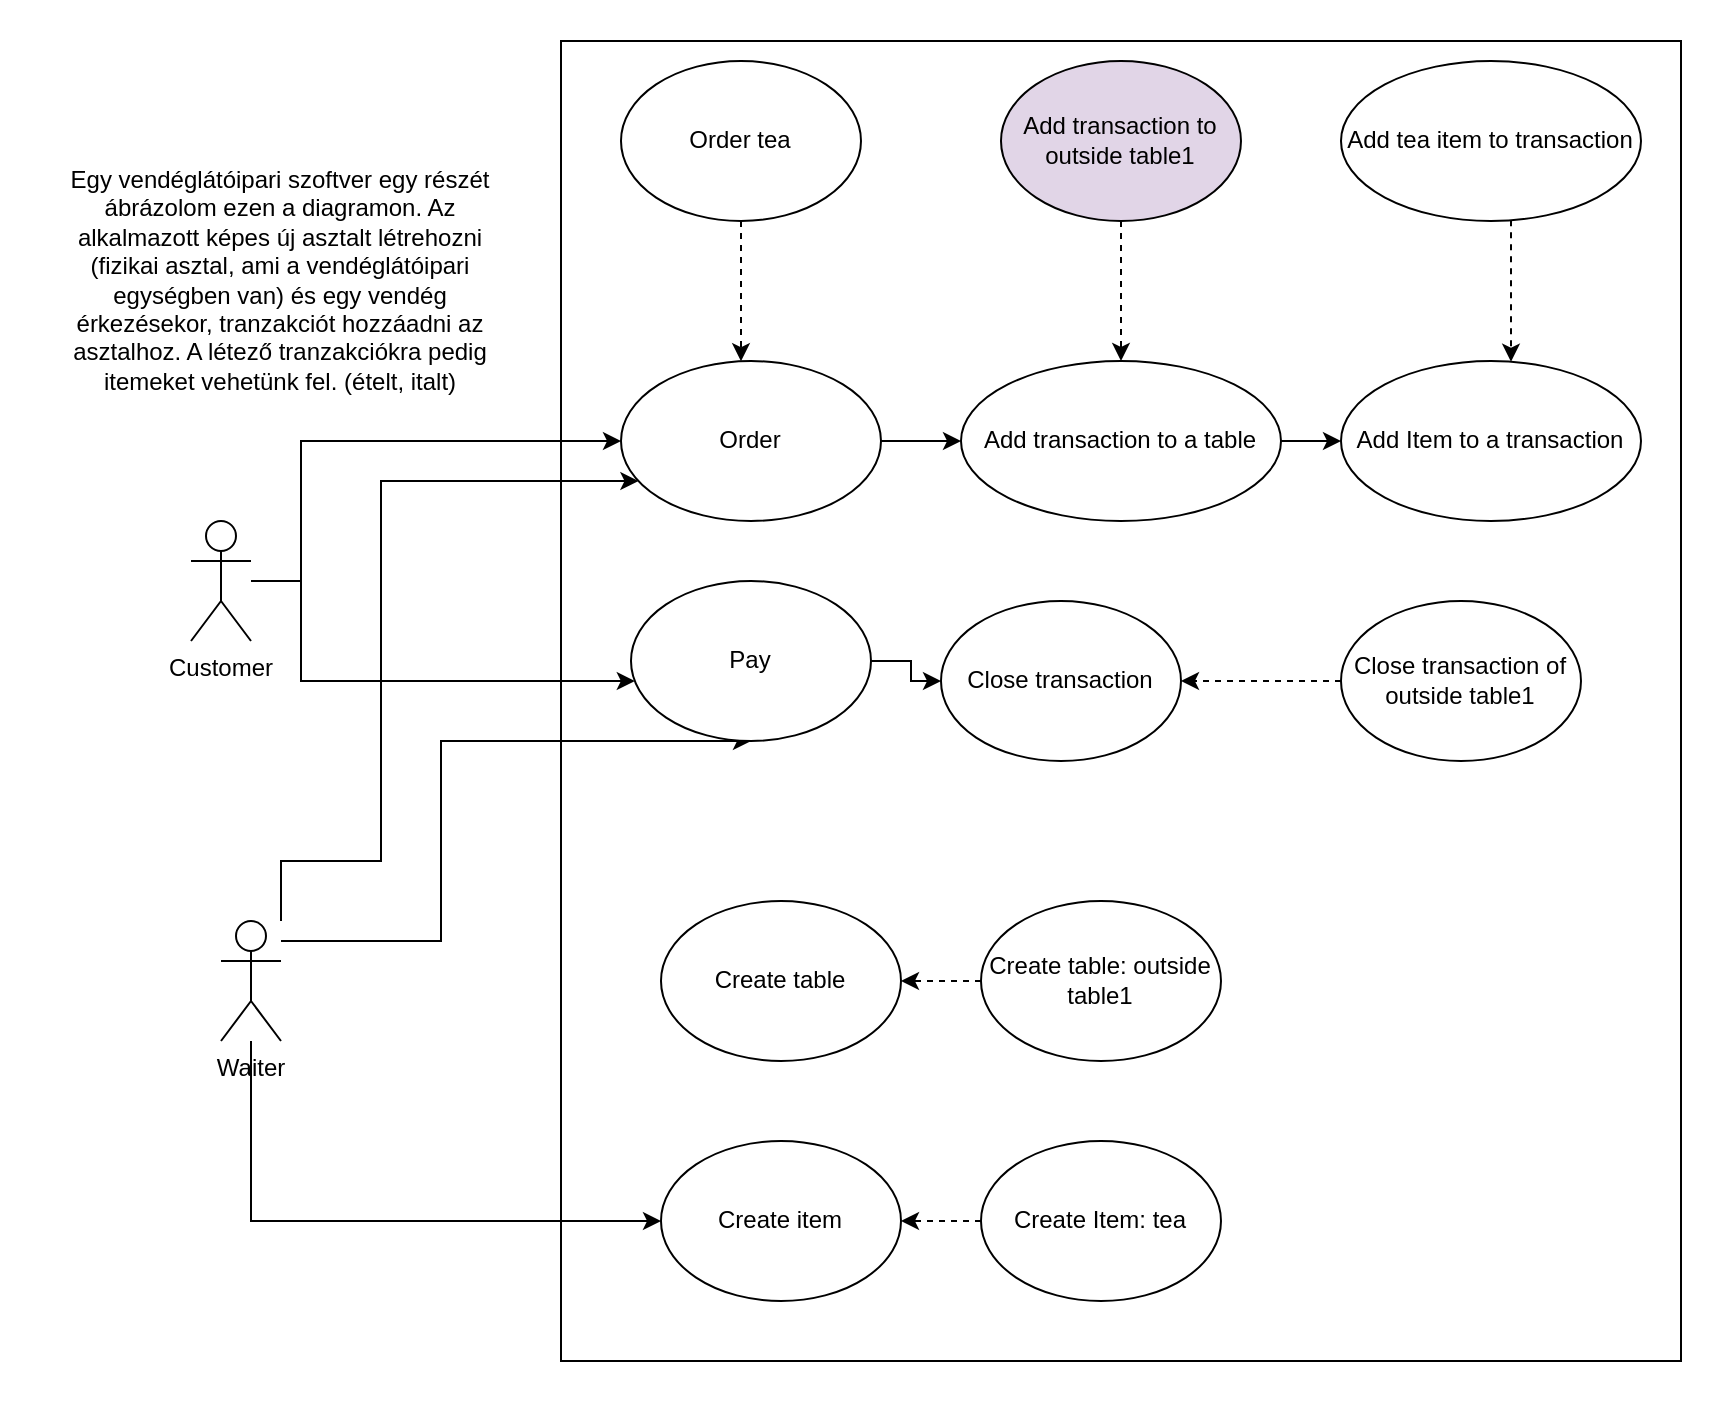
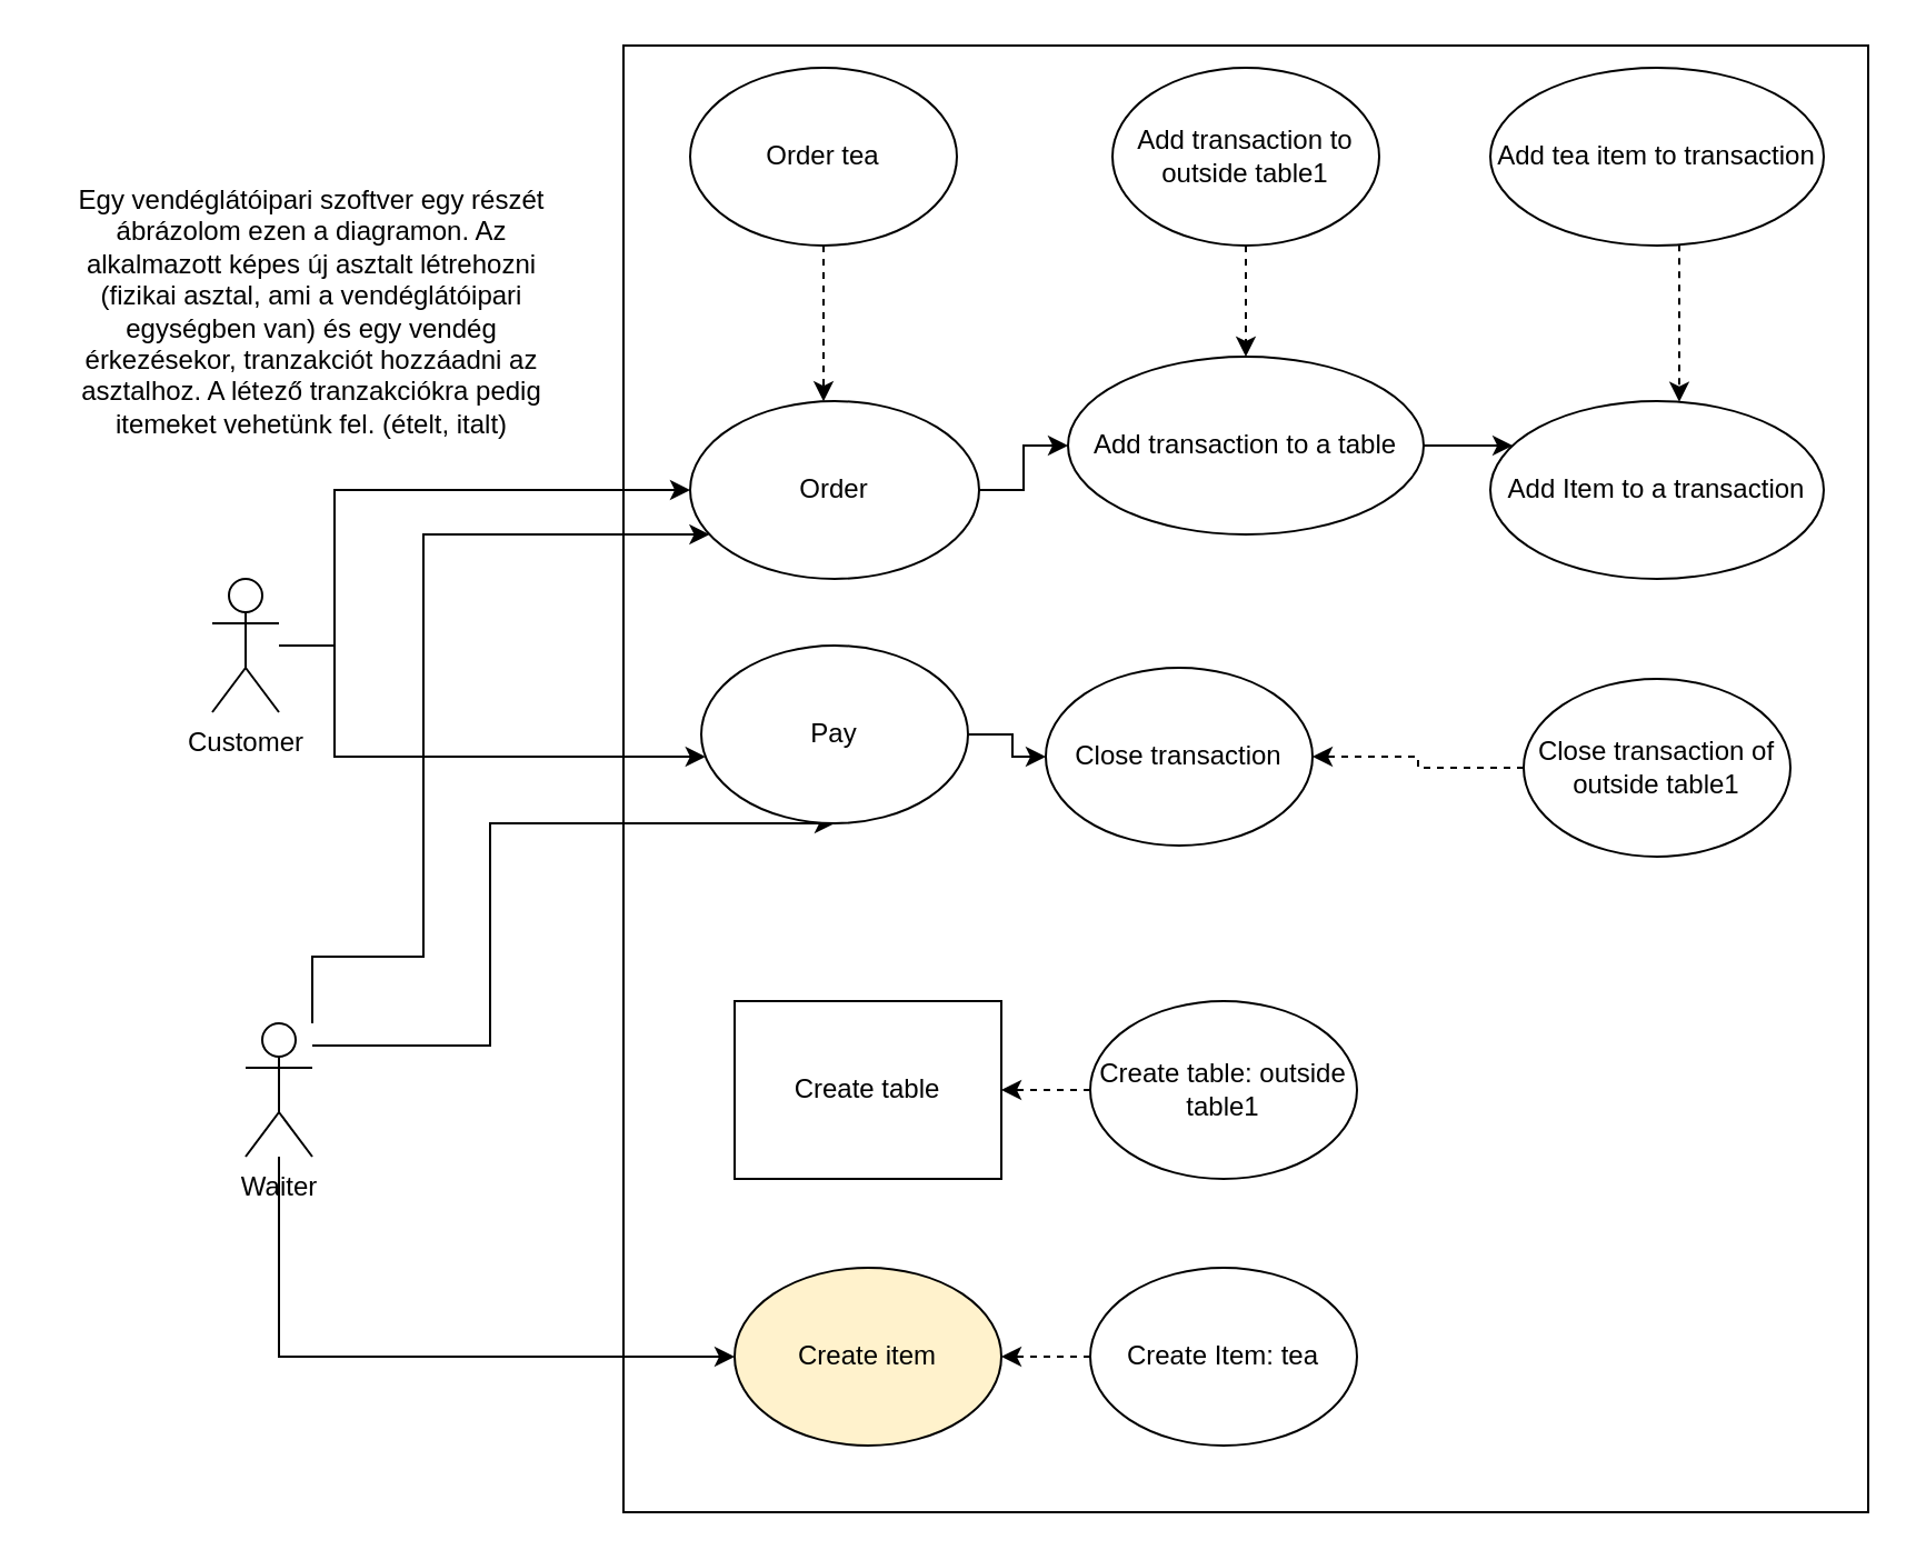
  <mxCell id="0" />
  <mxCell id="1" parent="0" />
  <mxCell id="2" value="" style="rounded=0;whiteSpace=wrap;html=1;" vertex="1" parent="1"><mxGeometry x="280" y="20" width="560" height="660" as="geometry" /></mxCell>
  <mxCell id="3" style="edgeStyle=orthogonalEdgeStyle;rounded=0;orthogonalLoop=1;jettySize=auto;html=1;" edge="1" parent="1" source="6" target="8"><mxGeometry relative="1" as="geometry"><Array as="points"><mxPoint x="125" y="610" /></Array></mxGeometry></mxCell>
  <mxCell id="4" style="edgeStyle=orthogonalEdgeStyle;rounded=0;orthogonalLoop=1;jettySize=auto;html=1;" edge="1" parent="1" source="6" target="15"><mxGeometry relative="1" as="geometry"><Array as="points"><mxPoint x="140" y="430" /><mxPoint x="190" y="430" /><mxPoint x="190" y="240" /></Array></mxGeometry></mxCell>
  <mxCell id="5" style="edgeStyle=orthogonalEdgeStyle;rounded=0;orthogonalLoop=1;jettySize=auto;html=1;" edge="1" parent="1" source="6" target="19"><mxGeometry relative="1" as="geometry"><Array as="points"><mxPoint x="220" y="470" /><mxPoint x="220" y="370" /></Array></mxGeometry></mxCell>
  <mxCell id="6" value="Waiter" style="shape=umlActor;verticalLabelPosition=bottom;verticalAlign=top;html=1;outlineConnect=0;" vertex="1" parent="1"><mxGeometry x="110" y="460" width="30" height="60" as="geometry" /></mxCell>
- <mxCell id="7" value="Create table" style="ellipse;whiteSpace=wrap;html=1;" vertex="1" parent="1"><mxGeometry x="330" y="450" width="120" height="80" as="geometry" /></mxCell>
- <mxCell id="8" value="Create item" style="ellipse;whiteSpace=wrap;html=1;" vertex="1" parent="1"><mxGeometry x="330" y="570" width="120" height="80" as="geometry" /></mxCell>
+ <mxCell id="7" value="Create table" style="whiteSpace=wrap;html=1;rounded=0;" vertex="1" parent="1"><mxGeometry x="330" y="450" width="120" height="80" as="geometry" /></mxCell>
+ <mxCell id="8" value="Create item" style="ellipse;whiteSpace=wrap;html=1;fillColor=#fff2cc;" vertex="1" parent="1"><mxGeometry x="330" y="570" width="120" height="80" as="geometry" /></mxCell>
  <mxCell id="9" style="edgeStyle=orthogonalEdgeStyle;rounded=0;orthogonalLoop=1;jettySize=auto;html=1;" edge="1" parent="1" source="10" target="11"><mxGeometry relative="1" as="geometry"><Array as="points"><mxPoint x="680" y="231" /><mxPoint x="680" y="231" /></Array></mxGeometry></mxCell>
- <mxCell id="10" value="Add transaction to a table" style="ellipse;whiteSpace=wrap;html=1;" vertex="1" parent="1"><mxGeometry x="480" y="180" width="160" height="80" as="geometry" /></mxCell>
+ <mxCell id="10" value="Add transaction to a table" style="ellipse;whiteSpace=wrap;html=1;" vertex="1" parent="1"><mxGeometry x="480" y="160" width="160" height="80" as="geometry" /></mxCell>
  <mxCell id="11" value="Add Item to a transaction" style="ellipse;whiteSpace=wrap;html=1;" vertex="1" parent="1"><mxGeometry x="670" y="180" width="150" height="80" as="geometry" /></mxCell>
  <mxCell id="12" value="Close transaction" style="ellipse;whiteSpace=wrap;html=1;" vertex="1" parent="1"><mxGeometry x="470" y="300" width="120" height="80" as="geometry" /></mxCell>
  <mxCell id="13" value="Egy vendéglátóipari szoftver egy részét ábrázolom ezen a diagramon. Az alkalmazott képes új asztalt létrehozni (fizikai asztal, ami a vendéglátóipari egységben van) és egy vendég érkezésekor, tranzakciót hozzáadni az asztalhoz. A létező tranzakciókra pedig itemeket vehetünk fel. (ételt, italt)" style="text;html=1;strokeColor=none;fillColor=none;align=center;verticalAlign=middle;whiteSpace=wrap;rounded=0;" vertex="1" parent="1"><mxGeometry y="80" width="240" height="120" as="geometry" x="20" /></mxCell>
  <mxCell id="14" style="edgeStyle=orthogonalEdgeStyle;rounded=0;orthogonalLoop=1;jettySize=auto;html=1;" edge="1" parent="1" source="15" target="10"><mxGeometry relative="1" as="geometry" /></mxCell>
  <mxCell id="15" value="Order" style="ellipse;whiteSpace=wrap;html=1;" vertex="1" parent="1"><mxGeometry x="310" y="180" width="130" height="80" as="geometry" /></mxCell>
  <mxCell id="16" style="edgeStyle=orthogonalEdgeStyle;rounded=0;orthogonalLoop=1;jettySize=auto;html=1;dashed=1;" edge="1" parent="1" source="17" target="15"><mxGeometry relative="1" as="geometry"><Array as="points"><mxPoint x="370" y="160" /><mxPoint x="370" y="160" /></Array></mxGeometry></mxCell>
  <mxCell id="17" value="Order tea" style="ellipse;whiteSpace=wrap;html=1;" vertex="1" parent="1"><mxGeometry x="310" y="30" width="120" height="80" as="geometry" /></mxCell>
  <mxCell id="18" style="edgeStyle=orthogonalEdgeStyle;rounded=0;orthogonalLoop=1;jettySize=auto;html=1;" edge="1" parent="1" source="19" target="12"><mxGeometry relative="1" as="geometry" /></mxCell>
  <mxCell id="19" value="Pay" style="ellipse;whiteSpace=wrap;html=1;" vertex="1" parent="1"><mxGeometry x="315" y="290" width="120" height="80" as="geometry" /></mxCell>
  <mxCell id="20" style="edgeStyle=orthogonalEdgeStyle;rounded=0;orthogonalLoop=1;jettySize=auto;html=1;dashed=1;" edge="1" parent="1" source="21" target="11"><mxGeometry relative="1" as="geometry"><Array as="points"><mxPoint x="755" y="160" /><mxPoint x="755" y="160" /></Array></mxGeometry></mxCell>
  <mxCell id="21" value="Add tea item to transaction" style="ellipse;whiteSpace=wrap;html=1;" vertex="1" parent="1"><mxGeometry x="670" y="30" width="150" height="80" as="geometry" /></mxCell>
  <mxCell id="22" style="edgeStyle=orthogonalEdgeStyle;rounded=0;orthogonalLoop=1;jettySize=auto;html=1;" edge="1" parent="1" source="24" target="15"><mxGeometry relative="1" as="geometry"><Array as="points"><mxPoint x="150" y="290" /><mxPoint x="150" y="220" /></Array></mxGeometry></mxCell>
  <mxCell id="23" style="edgeStyle=orthogonalEdgeStyle;rounded=0;orthogonalLoop=1;jettySize=auto;html=1;" edge="1" parent="1" source="24" target="19"><mxGeometry relative="1" as="geometry"><Array as="points"><mxPoint x="150" y="290" /><mxPoint x="150" y="340" /></Array></mxGeometry></mxCell>
  <mxCell id="24" value="Customer" style="shape=umlActor;verticalLabelPosition=bottom;verticalAlign=top;html=1;outlineConnect=0;" vertex="1" parent="1"><mxGeometry x="95" y="260" width="30" height="60" as="geometry" /></mxCell>
  <mxCell id="25" style="edgeStyle=orthogonalEdgeStyle;rounded=0;orthogonalLoop=1;jettySize=auto;html=1;dashed=1;" edge="1" parent="1" source="26" target="10"><mxGeometry relative="1" as="geometry" /></mxCell>
- <mxCell id="26" value="Add transaction to outside table1" style="ellipse;whiteSpace=wrap;html=1;fillColor=#e1d5e7;" vertex="1" parent="1"><mxGeometry x="500" y="30" width="120" height="80" as="geometry" /></mxCell>
+ <mxCell id="26" value="Add transaction to outside table1" style="ellipse;whiteSpace=wrap;html=1;" vertex="1" parent="1"><mxGeometry x="500" y="30" width="120" height="80" as="geometry" /></mxCell>
  <mxCell id="27" style="edgeStyle=orthogonalEdgeStyle;rounded=0;orthogonalLoop=1;jettySize=auto;html=1;entryX=1;entryY=0.5;entryDx=0;entryDy=0;dashed=1;" edge="1" parent="1" source="28" target="12"><mxGeometry relative="1" as="geometry" /></mxCell>
- <mxCell id="28" value="Close transaction of outside table1" style="ellipse;whiteSpace=wrap;html=1;" vertex="1" parent="1"><mxGeometry x="670" y="300" width="120" height="80" as="geometry" /></mxCell>
+ <mxCell id="28" value="Close transaction of outside table1" style="ellipse;whiteSpace=wrap;html=1;" vertex="1" parent="1"><mxGeometry x="685" y="305" width="120" height="80" as="geometry" /></mxCell>
  <mxCell id="29" style="edgeStyle=orthogonalEdgeStyle;rounded=0;orthogonalLoop=1;jettySize=auto;html=1;dashed=1;" edge="1" parent="1" source="30" target="7"><mxGeometry relative="1" as="geometry" /></mxCell>
  <mxCell id="30" value="Create table: outside table1" style="ellipse;whiteSpace=wrap;html=1;" vertex="1" parent="1"><mxGeometry x="490" y="450" width="120" height="80" as="geometry" /></mxCell>
  <mxCell id="31" style="edgeStyle=orthogonalEdgeStyle;rounded=0;orthogonalLoop=1;jettySize=auto;html=1;dashed=1;" edge="1" parent="1" source="32" target="8"><mxGeometry relative="1" as="geometry" /></mxCell>
  <mxCell id="32" value="Create Item: tea" style="ellipse;whiteSpace=wrap;html=1;" vertex="1" parent="1"><mxGeometry x="490" y="570" width="120" height="80" as="geometry" /></mxCell>
